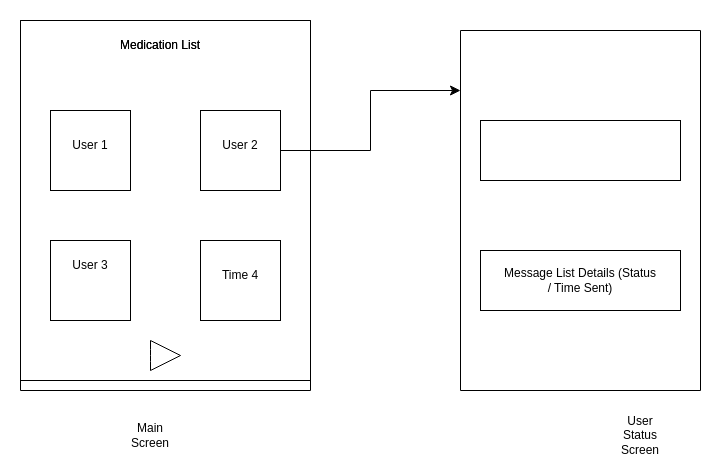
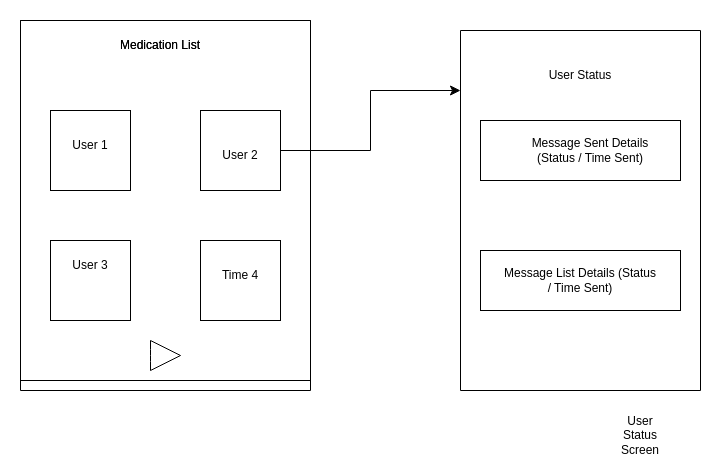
  <mxCell id="0" />
  <mxCell id="1" parent="0" />
  <mxCell id="2" value="" style="swimlane;startSize=0;" vertex="1" parent="1"><mxGeometry x="20" y="20" width="290" height="370" as="geometry"><mxRectangle x="40" y="70" width="50" height="40" as="alternateBounds" /></mxGeometry></mxCell>
  <mxCell id="3" value="Medication List" style="text;strokeColor=none;align=center;fillColor=none;html=1;verticalAlign=middle;whiteSpace=wrap;rounded=0;" vertex="1" parent="2"><mxGeometry x="30" y="10" width="220" height="30" as="geometry" /></mxCell>
  <mxCell id="4" value="" style="whiteSpace=wrap;html=1;aspect=fixed;" vertex="1" parent="2"><mxGeometry x="30" y="90" width="80" height="80" as="geometry" /></mxCell>
  <mxCell id="5" value="User 1" style="text;strokeColor=none;align=center;fillColor=none;html=1;verticalAlign=middle;whiteSpace=wrap;rounded=0;" vertex="1" parent="2"><mxGeometry x="40" y="110" width="60" height="30" as="geometry" /></mxCell>
- <mxCell id="6" value="Main Screen" style="text;strokeColor=none;align=center;fillColor=none;html=1;verticalAlign=middle;whiteSpace=wrap;rounded=0;" vertex="1" parent="1"><mxGeometry x="120" y="420" width="60" height="30" as="geometry" /></mxCell>
  <mxCell id="7" value="" style="swimlane;startSize=0;" vertex="1" parent="1"><mxGeometry x="20" y="20" width="290" height="360" as="geometry"><mxRectangle x="40" y="70" width="50" height="40" as="alternateBounds" /></mxGeometry></mxCell>
  <mxCell id="8" value="Medication List" style="text;strokeColor=none;align=center;fillColor=none;html=1;verticalAlign=middle;whiteSpace=wrap;rounded=0;" vertex="1" parent="7"><mxGeometry x="30" y="10" width="220" height="30" as="geometry" /></mxCell>
  <mxCell id="9" value="" style="whiteSpace=wrap;html=1;aspect=fixed;" vertex="1" parent="7"><mxGeometry x="30" y="90" width="80" height="80" as="geometry" /></mxCell>
  <mxCell id="10" value="User 1" style="text;strokeColor=none;align=center;fillColor=none;html=1;verticalAlign=middle;whiteSpace=wrap;rounded=0;" vertex="1" parent="7"><mxGeometry x="40" y="110" width="60" height="30" as="geometry" /></mxCell>
  <mxCell id="11" value="" style="whiteSpace=wrap;html=1;aspect=fixed;" vertex="1" parent="7"><mxGeometry x="180" y="90" width="80" height="80" as="geometry" /></mxCell>
- <mxCell id="12" value="User 2" style="text;strokeColor=none;align=center;fillColor=none;html=1;verticalAlign=middle;whiteSpace=wrap;rounded=0;" vertex="1" parent="7"><mxGeometry x="190" y="110" width="60" height="30" as="geometry" /></mxCell>
+ <mxCell id="12" value="User 2" style="text;strokeColor=none;align=center;fillColor=none;html=1;verticalAlign=middle;whiteSpace=wrap;rounded=0;" vertex="1" parent="7"><mxGeometry x="190" y="120" width="60" height="30" as="geometry" /></mxCell>
  <mxCell id="13" value="" style="whiteSpace=wrap;html=1;aspect=fixed;" vertex="1" parent="7"><mxGeometry x="30" y="220" width="80" height="80" as="geometry" /></mxCell>
  <mxCell id="14" value="User 3" style="text;strokeColor=none;align=center;fillColor=none;html=1;verticalAlign=middle;whiteSpace=wrap;rounded=0;" vertex="1" parent="7"><mxGeometry x="40" y="230" width="60" height="30" as="geometry" /></mxCell>
  <mxCell id="15" value="" style="whiteSpace=wrap;html=1;aspect=fixed;" vertex="1" parent="7"><mxGeometry x="180" y="220" width="80" height="80" as="geometry" /></mxCell>
  <mxCell id="16" value="Time 4" style="text;strokeColor=none;align=center;fillColor=none;html=1;verticalAlign=middle;whiteSpace=wrap;rounded=0;" vertex="1" parent="7"><mxGeometry x="190" y="240" width="60" height="30" as="geometry" /></mxCell>
  <mxCell id="17" value="" style="html=1;shadow=0;dashed=0;align=center;verticalAlign=middle;shape=mxgraph.arrows2.arrow;dy=0.6;dx=40;notch=0;" vertex="1" parent="7"><mxGeometry x="130" y="320" width="30" height="30" as="geometry" /></mxCell>
  <mxCell id="18" value="" style="edgeStyle=elbowEdgeStyle;elbow=horizontal;endArrow=classic;html=1;curved=0;rounded=0;endSize=8;startSize=8;" edge="1" parent="7"><mxGeometry width="50" height="50" relative="1" as="geometry"><mxPoint x="260" y="130" as="sourcePoint" /><mxPoint x="440" y="70" as="targetPoint" /></mxGeometry></mxCell>
  <mxCell id="19" value="" style="swimlane;startSize=0;" vertex="1" parent="1"><mxGeometry x="460" y="30" width="240" height="360" as="geometry" /></mxCell>
+ <mxCell id="20" value="User Status" style="text;strokeColor=none;align=center;fillColor=none;html=1;verticalAlign=middle;whiteSpace=wrap;rounded=0;" vertex="1" parent="19"><mxGeometry x="40" y="30" width="160" height="30" as="geometry" /></mxCell>
  <mxCell id="21" value="" style="rounded=0;whiteSpace=wrap;html=1;" vertex="1" parent="19"><mxGeometry x="20" y="90" width="200" height="60" as="geometry" /></mxCell>
+ <mxCell id="22" value="Message Sent Details (Status / Time Sent)" style="text;strokeColor=none;align=center;fillColor=none;html=1;verticalAlign=middle;whiteSpace=wrap;rounded=0;" vertex="1" parent="19"><mxGeometry x="50" y="105" width="160" height="30" as="geometry" /></mxCell>
  <mxCell id="23" value="" style="rounded=0;whiteSpace=wrap;html=1;" vertex="1" parent="19"><mxGeometry x="20" y="220" width="200" height="60" as="geometry" /></mxCell>
  <mxCell id="24" value="Message List Details (Status / Time Sent)" style="text;strokeColor=none;align=center;fillColor=none;html=1;verticalAlign=middle;whiteSpace=wrap;rounded=0;" vertex="1" parent="19"><mxGeometry x="40" y="235" width="160" height="30" as="geometry" /></mxCell>
  <mxCell id="25" value="User Status Screen" style="text;strokeColor=none;align=center;fillColor=none;html=1;verticalAlign=middle;whiteSpace=wrap;rounded=0;" vertex="1" parent="1"><mxGeometry x="610" y="420" width="60" height="30" as="geometry" /></mxCell>
